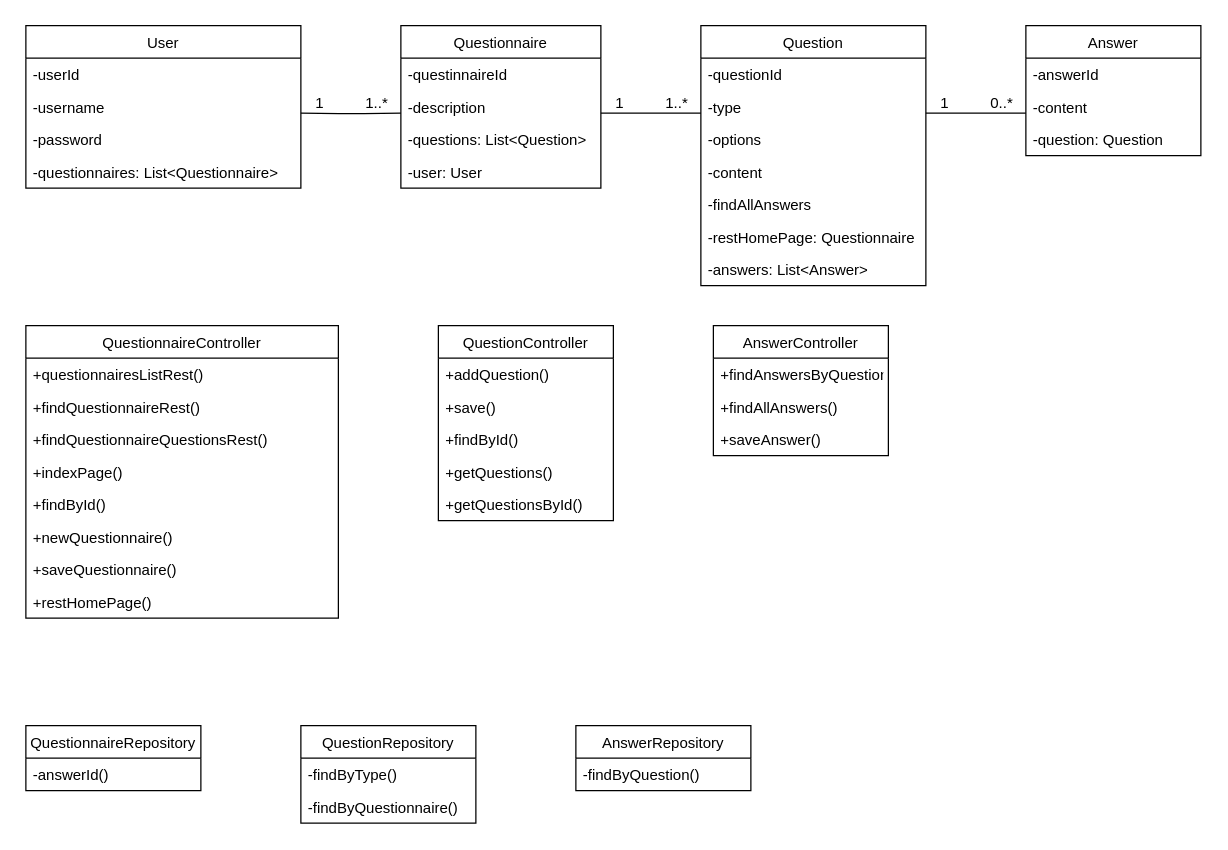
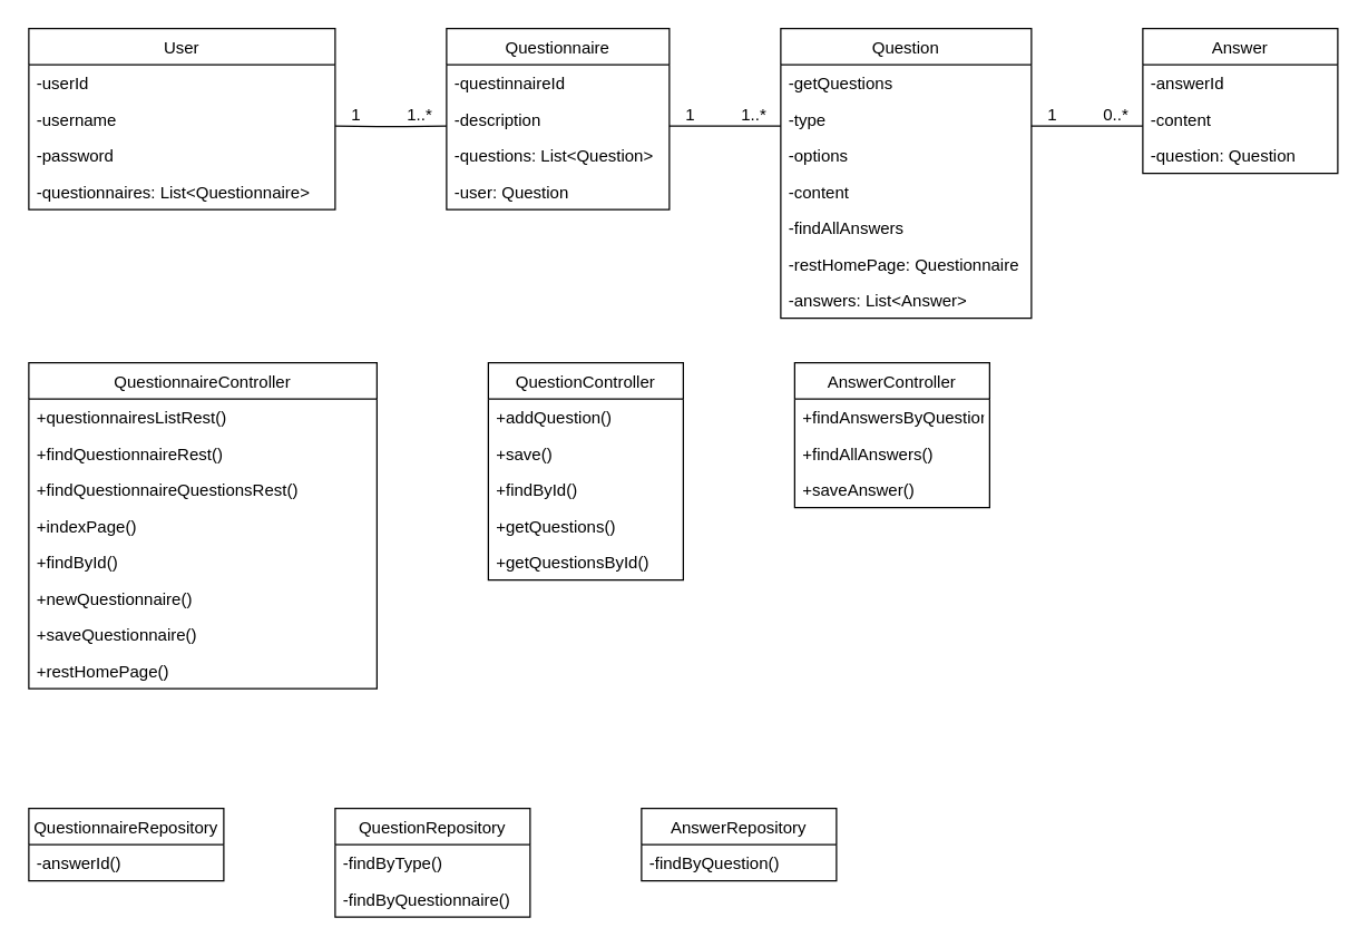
  <mxCell id="0" />
  <mxCell id="1" parent="0" />
  <mxCell id="2" value="Questionnaire" style="swimlane;fontStyle=0;childLayout=stackLayout;horizontal=1;startSize=26;fillColor=none;horizontalStack=0;resizeParent=1;resizeParentMax=0;resizeLast=0;collapsible=1;marginBottom=0;" parent="1" vertex="1"><mxGeometry x="320" y="20" width="160" height="130" as="geometry" /></mxCell>
  <mxCell id="3" value="-questinnaireId" style="text;strokeColor=none;fillColor=none;align=left;verticalAlign=top;spacingLeft=4;spacingRight=4;overflow=hidden;rotatable=0;points=[[0,0.5],[1,0.5]];portConstraint=eastwest;" parent="2" vertex="1"><mxGeometry y="26" width="160" height="26" as="geometry" /></mxCell>
  <mxCell id="4" value="-description" style="text;strokeColor=none;fillColor=none;align=left;verticalAlign=top;spacingLeft=4;spacingRight=4;overflow=hidden;rotatable=0;points=[[0,0.5],[1,0.5]];portConstraint=eastwest;" parent="2" vertex="1"><mxGeometry y="52" width="160" height="26" as="geometry" /></mxCell>
  <mxCell id="5" value="-questions: List&lt;Question&gt;" style="text;strokeColor=none;fillColor=none;align=left;verticalAlign=top;spacingLeft=4;spacingRight=4;overflow=hidden;rotatable=0;points=[[0,0.5],[1,0.5]];portConstraint=eastwest;" parent="2" vertex="1"><mxGeometry y="78" width="160" height="26" as="geometry" /></mxCell>
- <mxCell id="6" value="-user: User" style="text;strokeColor=none;fillColor=none;align=left;verticalAlign=top;spacingLeft=4;spacingRight=4;overflow=hidden;rotatable=0;points=[[0,0.5],[1,0.5]];portConstraint=eastwest;" parent="2" vertex="1"><mxGeometry y="104" width="160" height="26" as="geometry" /></mxCell>
+ <mxCell id="6" value="-user: Question" style="text;strokeColor=none;fillColor=none;align=left;verticalAlign=top;spacingLeft=4;spacingRight=4;overflow=hidden;rotatable=0;points=[[0,0.5],[1,0.5]];portConstraint=eastwest;" parent="2" vertex="1"><mxGeometry y="104" width="160" height="26" as="geometry" /></mxCell>
  <mxCell id="7" value="User" style="swimlane;fontStyle=0;childLayout=stackLayout;horizontal=1;startSize=26;fillColor=none;horizontalStack=0;resizeParent=1;resizeParentMax=0;resizeLast=0;collapsible=1;marginBottom=0;" parent="1" vertex="1"><mxGeometry x="20" y="20" width="220" height="130" as="geometry" /></mxCell>
  <mxCell id="8" value="-userId" style="text;strokeColor=none;fillColor=none;align=left;verticalAlign=top;spacingLeft=4;spacingRight=4;overflow=hidden;rotatable=0;points=[[0,0.5],[1,0.5]];portConstraint=eastwest;" parent="7" vertex="1"><mxGeometry y="26" width="220" height="26" as="geometry" /></mxCell>
  <mxCell id="9" value="-username" style="text;strokeColor=none;fillColor=none;align=left;verticalAlign=top;spacingLeft=4;spacingRight=4;overflow=hidden;rotatable=0;points=[[0,0.5],[1,0.5]];portConstraint=eastwest;" parent="7" vertex="1"><mxGeometry y="52" width="220" height="26" as="geometry" /></mxCell>
  <mxCell id="10" value="-password" style="text;strokeColor=none;fillColor=none;align=left;verticalAlign=top;spacingLeft=4;spacingRight=4;overflow=hidden;rotatable=0;points=[[0,0.5],[1,0.5]];portConstraint=eastwest;" parent="7" vertex="1"><mxGeometry y="78" width="220" height="26" as="geometry" /></mxCell>
  <mxCell id="11" value="-questionnaires: List&lt;Questionnaire&gt;" style="text;strokeColor=none;fillColor=none;align=left;verticalAlign=top;spacingLeft=4;spacingRight=4;overflow=hidden;rotatable=0;points=[[0,0.5],[1,0.5]];portConstraint=eastwest;" parent="7" vertex="1"><mxGeometry y="104" width="220" height="26" as="geometry" /></mxCell>
  <mxCell id="12" value="Question" style="swimlane;fontStyle=0;childLayout=stackLayout;horizontal=1;startSize=26;fillColor=none;horizontalStack=0;resizeParent=1;resizeParentMax=0;resizeLast=0;collapsible=1;marginBottom=0;" parent="1" vertex="1"><mxGeometry x="560" y="20" width="180" height="208" as="geometry" /></mxCell>
- <mxCell id="13" value="-questionId" style="text;strokeColor=none;fillColor=none;align=left;verticalAlign=top;spacingLeft=4;spacingRight=4;overflow=hidden;rotatable=0;points=[[0,0.5],[1,0.5]];portConstraint=eastwest;" parent="12" vertex="1"><mxGeometry y="26" width="180" height="26" as="geometry" /></mxCell>
+ <mxCell id="13" value="-getQuestions" style="text;strokeColor=none;fillColor=none;align=left;verticalAlign=top;spacingLeft=4;spacingRight=4;overflow=hidden;rotatable=0;points=[[0,0.5],[1,0.5]];portConstraint=eastwest;" parent="12" vertex="1"><mxGeometry y="26" width="180" height="26" as="geometry" /></mxCell>
  <mxCell id="14" value="-type" style="text;strokeColor=none;fillColor=none;align=left;verticalAlign=top;spacingLeft=4;spacingRight=4;overflow=hidden;rotatable=0;points=[[0,0.5],[1,0.5]];portConstraint=eastwest;" parent="12" vertex="1"><mxGeometry y="52" width="180" height="26" as="geometry" /></mxCell>
  <mxCell id="15" value="-options" style="text;strokeColor=none;fillColor=none;align=left;verticalAlign=top;spacingLeft=4;spacingRight=4;overflow=hidden;rotatable=0;points=[[0,0.5],[1,0.5]];portConstraint=eastwest;" vertex="1" parent="12"><mxGeometry y="78" width="180" height="26" as="geometry" /></mxCell>
  <mxCell id="16" value="-content" style="text;strokeColor=none;fillColor=none;align=left;verticalAlign=top;spacingLeft=4;spacingRight=4;overflow=hidden;rotatable=0;points=[[0,0.5],[1,0.5]];portConstraint=eastwest;" parent="12" vertex="1"><mxGeometry y="104" width="180" height="26" as="geometry" /></mxCell>
  <mxCell id="17" value="-findAllAnswers" style="text;strokeColor=none;fillColor=none;align=left;verticalAlign=top;spacingLeft=4;spacingRight=4;overflow=hidden;rotatable=0;points=[[0,0.5],[1,0.5]];portConstraint=eastwest;" parent="12" vertex="1"><mxGeometry y="130" width="180" height="26" as="geometry" /></mxCell>
  <mxCell id="18" value="-restHomePage: Questionnaire" style="text;strokeColor=none;fillColor=none;align=left;verticalAlign=top;spacingLeft=4;spacingRight=4;overflow=hidden;rotatable=0;points=[[0,0.5],[1,0.5]];portConstraint=eastwest;" parent="12" vertex="1"><mxGeometry y="156" width="180" height="26" as="geometry" /></mxCell>
  <mxCell id="19" value="-answers: List&lt;Answer&gt;" style="text;strokeColor=none;fillColor=none;align=left;verticalAlign=top;spacingLeft=4;spacingRight=4;overflow=hidden;rotatable=0;points=[[0,0.5],[1,0.5]];portConstraint=eastwest;" parent="12" vertex="1"><mxGeometry y="182" width="180" height="26" as="geometry" /></mxCell>
  <mxCell id="20" value="Answer" style="swimlane;fontStyle=0;childLayout=stackLayout;horizontal=1;startSize=26;fillColor=none;horizontalStack=0;resizeParent=1;resizeParentMax=0;resizeLast=0;collapsible=1;marginBottom=0;" parent="1" vertex="1"><mxGeometry x="820" y="20" width="140" height="104" as="geometry" /></mxCell>
  <mxCell id="21" value="-answerId" style="text;strokeColor=none;fillColor=none;align=left;verticalAlign=top;spacingLeft=4;spacingRight=4;overflow=hidden;rotatable=0;points=[[0,0.5],[1,0.5]];portConstraint=eastwest;" parent="20" vertex="1"><mxGeometry y="26" width="140" height="26" as="geometry" /></mxCell>
  <mxCell id="22" value="-content" style="text;strokeColor=none;fillColor=none;align=left;verticalAlign=top;spacingLeft=4;spacingRight=4;overflow=hidden;rotatable=0;points=[[0,0.5],[1,0.5]];portConstraint=eastwest;" parent="20" vertex="1"><mxGeometry y="52" width="140" height="26" as="geometry" /></mxCell>
  <mxCell id="23" value="-question: Question" style="text;strokeColor=none;fillColor=none;align=left;verticalAlign=top;spacingLeft=4;spacingRight=4;overflow=hidden;rotatable=0;points=[[0,0.5],[1,0.5]];portConstraint=eastwest;" parent="20" vertex="1"><mxGeometry y="78" width="140" height="26" as="geometry" /></mxCell>
  <mxCell id="24" value="" style="endArrow=none;html=1;edgeStyle=orthogonalEdgeStyle;entryX=0;entryY=0.692;entryDx=0;entryDy=0;entryPerimeter=0;" parent="1" target="4" edge="1"><mxGeometry relative="1" as="geometry"><mxPoint x="240" y="90" as="sourcePoint" /><mxPoint x="310" y="90" as="targetPoint" /></mxGeometry></mxCell>
  <mxCell id="25" value="&lt;font style=&quot;font-size: 12px&quot;&gt;1&lt;/font&gt;" style="resizable=0;html=1;align=left;verticalAlign=bottom;labelBackgroundColor=#ffffff;fontSize=10;" parent="24" connectable="0" vertex="1"><mxGeometry x="-1" relative="1" as="geometry"><mxPoint x="10" as="offset" /></mxGeometry></mxCell>
  <mxCell id="26" value="&lt;font style=&quot;font-size: 12px&quot;&gt;1..*&lt;/font&gt;" style="resizable=0;html=1;align=right;verticalAlign=bottom;labelBackgroundColor=#ffffff;fontSize=10;" parent="24" connectable="0" vertex="1"><mxGeometry x="1" relative="1" as="geometry"><mxPoint x="-10" as="offset" /></mxGeometry></mxCell>
  <mxCell id="27" value="" style="endArrow=none;html=1;edgeStyle=orthogonalEdgeStyle;entryX=0;entryY=0.692;entryDx=0;entryDy=0;entryPerimeter=0;" parent="1" edge="1"><mxGeometry relative="1" as="geometry"><mxPoint x="480" y="90.01" as="sourcePoint" /><mxPoint x="560" y="90.002" as="targetPoint" /></mxGeometry></mxCell>
  <mxCell id="28" value="&lt;font style=&quot;font-size: 12px&quot;&gt;1&lt;/font&gt;" style="resizable=0;html=1;align=left;verticalAlign=bottom;labelBackgroundColor=#ffffff;fontSize=10;" parent="27" connectable="0" vertex="1"><mxGeometry x="-1" relative="1" as="geometry"><mxPoint x="10" as="offset" /></mxGeometry></mxCell>
  <mxCell id="29" value="&lt;font style=&quot;font-size: 12px&quot;&gt;1..*&lt;/font&gt;" style="resizable=0;html=1;align=right;verticalAlign=bottom;labelBackgroundColor=#ffffff;fontSize=10;" parent="27" connectable="0" vertex="1"><mxGeometry x="1" relative="1" as="geometry"><mxPoint x="-10" as="offset" /></mxGeometry></mxCell>
  <mxCell id="30" value="" style="endArrow=none;html=1;edgeStyle=orthogonalEdgeStyle;entryX=0;entryY=0.692;entryDx=0;entryDy=0;entryPerimeter=0;" parent="1" edge="1"><mxGeometry relative="1" as="geometry"><mxPoint x="740" y="90.01" as="sourcePoint" /><mxPoint x="820" y="90.002" as="targetPoint" /></mxGeometry></mxCell>
  <mxCell id="31" value="&lt;font style=&quot;font-size: 12px&quot;&gt;1&lt;/font&gt;" style="resizable=0;html=1;align=left;verticalAlign=bottom;labelBackgroundColor=#ffffff;fontSize=10;" parent="30" connectable="0" vertex="1"><mxGeometry x="-1" relative="1" as="geometry"><mxPoint x="10" as="offset" /></mxGeometry></mxCell>
  <mxCell id="32" value="&lt;font style=&quot;font-size: 12px&quot;&gt;0..*&lt;/font&gt;" style="resizable=0;html=1;align=right;verticalAlign=bottom;labelBackgroundColor=#ffffff;fontSize=10;" parent="30" connectable="0" vertex="1"><mxGeometry x="1" relative="1" as="geometry"><mxPoint x="-10" as="offset" /></mxGeometry></mxCell>
  <mxCell id="33" value="QuestionnaireController" style="swimlane;fontStyle=0;childLayout=stackLayout;horizontal=1;startSize=26;fillColor=none;horizontalStack=0;resizeParent=1;resizeParentMax=0;resizeLast=0;collapsible=1;marginBottom=0;" parent="1" vertex="1"><mxGeometry x="20" y="260" width="250" height="234" as="geometry" /></mxCell>
  <mxCell id="34" value="+questionnairesListRest()" style="text;strokeColor=none;fillColor=none;align=left;verticalAlign=top;spacingLeft=4;spacingRight=4;overflow=hidden;rotatable=0;points=[[0,0.5],[1,0.5]];portConstraint=eastwest;" parent="33" vertex="1"><mxGeometry y="26" width="250" height="26" as="geometry" /></mxCell>
  <mxCell id="35" value="+findQuestionnaireRest()" style="text;strokeColor=none;fillColor=none;align=left;verticalAlign=top;spacingLeft=4;spacingRight=4;overflow=hidden;rotatable=0;points=[[0,0.5],[1,0.5]];portConstraint=eastwest;" parent="33" vertex="1"><mxGeometry y="52" width="250" height="26" as="geometry" /></mxCell>
  <mxCell id="36" value="+findQuestionnaireQuestionsRest()" style="text;strokeColor=none;fillColor=none;align=left;verticalAlign=top;spacingLeft=4;spacingRight=4;overflow=hidden;rotatable=0;points=[[0,0.5],[1,0.5]];portConstraint=eastwest;" parent="33" vertex="1"><mxGeometry y="78" width="250" height="26" as="geometry" /></mxCell>
  <mxCell id="37" value="+indexPage()" style="text;strokeColor=none;fillColor=none;align=left;verticalAlign=top;spacingLeft=4;spacingRight=4;overflow=hidden;rotatable=0;points=[[0,0.5],[1,0.5]];portConstraint=eastwest;" parent="33" vertex="1"><mxGeometry y="104" width="250" height="26" as="geometry" /></mxCell>
  <mxCell id="38" value="+findById()" style="text;strokeColor=none;fillColor=none;align=left;verticalAlign=top;spacingLeft=4;spacingRight=4;overflow=hidden;rotatable=0;points=[[0,0.5],[1,0.5]];portConstraint=eastwest;" parent="33" vertex="1"><mxGeometry y="130" width="250" height="26" as="geometry" /></mxCell>
  <mxCell id="39" value="+newQuestionnaire()" style="text;strokeColor=none;fillColor=none;align=left;verticalAlign=top;spacingLeft=4;spacingRight=4;overflow=hidden;rotatable=0;points=[[0,0.5],[1,0.5]];portConstraint=eastwest;" parent="33" vertex="1"><mxGeometry y="156" width="250" height="26" as="geometry" /></mxCell>
  <mxCell id="40" value="+saveQuestionnaire()" style="text;strokeColor=none;fillColor=none;align=left;verticalAlign=top;spacingLeft=4;spacingRight=4;overflow=hidden;rotatable=0;points=[[0,0.5],[1,0.5]];portConstraint=eastwest;" parent="33" vertex="1"><mxGeometry y="182" width="250" height="26" as="geometry" /></mxCell>
  <mxCell id="41" value="+restHomePage()" style="text;strokeColor=none;fillColor=none;align=left;verticalAlign=top;spacingLeft=4;spacingRight=4;overflow=hidden;rotatable=0;points=[[0,0.5],[1,0.5]];portConstraint=eastwest;" parent="33" vertex="1"><mxGeometry y="208" width="250" height="26" as="geometry" /></mxCell>
  <mxCell id="42" value="QuestionController" style="swimlane;fontStyle=0;childLayout=stackLayout;horizontal=1;startSize=26;fillColor=none;horizontalStack=0;resizeParent=1;resizeParentMax=0;resizeLast=0;collapsible=1;marginBottom=0;" parent="1" vertex="1"><mxGeometry x="350" y="260" width="140" height="156" as="geometry" /></mxCell>
  <mxCell id="43" value="+addQuestion()" style="text;strokeColor=none;fillColor=none;align=left;verticalAlign=top;spacingLeft=4;spacingRight=4;overflow=hidden;rotatable=0;points=[[0,0.5],[1,0.5]];portConstraint=eastwest;" parent="42" vertex="1"><mxGeometry y="26" width="140" height="26" as="geometry" /></mxCell>
  <mxCell id="44" value="+save()" style="text;strokeColor=none;fillColor=none;align=left;verticalAlign=top;spacingLeft=4;spacingRight=4;overflow=hidden;rotatable=0;points=[[0,0.5],[1,0.5]];portConstraint=eastwest;" parent="42" vertex="1"><mxGeometry y="52" width="140" height="26" as="geometry" /></mxCell>
  <mxCell id="45" value="+findById()" style="text;strokeColor=none;fillColor=none;align=left;verticalAlign=top;spacingLeft=4;spacingRight=4;overflow=hidden;rotatable=0;points=[[0,0.5],[1,0.5]];portConstraint=eastwest;" parent="42" vertex="1"><mxGeometry y="78" width="140" height="26" as="geometry" /></mxCell>
  <mxCell id="46" value="+getQuestions()" style="text;strokeColor=none;fillColor=none;align=left;verticalAlign=top;spacingLeft=4;spacingRight=4;overflow=hidden;rotatable=0;points=[[0,0.5],[1,0.5]];portConstraint=eastwest;" parent="42" vertex="1"><mxGeometry y="104" width="140" height="26" as="geometry" /></mxCell>
  <mxCell id="47" value="+getQuestionsById()" style="text;strokeColor=none;fillColor=none;align=left;verticalAlign=top;spacingLeft=4;spacingRight=4;overflow=hidden;rotatable=0;points=[[0,0.5],[1,0.5]];portConstraint=eastwest;" parent="42" vertex="1"><mxGeometry y="130" width="140" height="26" as="geometry" /></mxCell>
  <mxCell id="48" value="AnswerController" style="swimlane;fontStyle=0;childLayout=stackLayout;horizontal=1;startSize=26;fillColor=none;horizontalStack=0;resizeParent=1;resizeParentMax=0;resizeLast=0;collapsible=1;marginBottom=0;" parent="1" vertex="1"><mxGeometry x="570" y="260" width="140" height="104" as="geometry" /></mxCell>
  <mxCell id="49" value="+findAnswersByQuestion()" style="text;strokeColor=none;fillColor=none;align=left;verticalAlign=top;spacingLeft=4;spacingRight=4;overflow=hidden;rotatable=0;points=[[0,0.5],[1,0.5]];portConstraint=eastwest;" parent="48" vertex="1"><mxGeometry y="26" width="140" height="26" as="geometry" /></mxCell>
  <mxCell id="50" value="+findAllAnswers()" style="text;strokeColor=none;fillColor=none;align=left;verticalAlign=top;spacingLeft=4;spacingRight=4;overflow=hidden;rotatable=0;points=[[0,0.5],[1,0.5]];portConstraint=eastwest;" parent="48" vertex="1"><mxGeometry y="52" width="140" height="26" as="geometry" /></mxCell>
  <mxCell id="51" value="+saveAnswer()" style="text;strokeColor=none;fillColor=none;align=left;verticalAlign=top;spacingLeft=4;spacingRight=4;overflow=hidden;rotatable=0;points=[[0,0.5],[1,0.5]];portConstraint=eastwest;" parent="48" vertex="1"><mxGeometry y="78" width="140" height="26" as="geometry" /></mxCell>
  <mxCell id="52" value="QuestionnaireRepository" style="swimlane;fontStyle=0;childLayout=stackLayout;horizontal=1;startSize=26;fillColor=none;horizontalStack=0;resizeParent=1;resizeParentMax=0;resizeLast=0;collapsible=1;marginBottom=0;" parent="1" vertex="1"><mxGeometry x="20" y="580" width="140" height="52" as="geometry" /></mxCell>
  <mxCell id="53" value="-answerId()" style="text;strokeColor=none;fillColor=none;align=left;verticalAlign=top;spacingLeft=4;spacingRight=4;overflow=hidden;rotatable=0;points=[[0,0.5],[1,0.5]];portConstraint=eastwest;" parent="52" vertex="1"><mxGeometry y="26" width="140" height="26" as="geometry" /></mxCell>
  <mxCell id="54" value="QuestionRepository" style="swimlane;fontStyle=0;childLayout=stackLayout;horizontal=1;startSize=26;fillColor=none;horizontalStack=0;resizeParent=1;resizeParentMax=0;resizeLast=0;collapsible=1;marginBottom=0;" parent="1" vertex="1"><mxGeometry x="240" y="580" width="140" height="78" as="geometry" /></mxCell>
  <mxCell id="55" value="-findByType()" style="text;strokeColor=none;fillColor=none;align=left;verticalAlign=top;spacingLeft=4;spacingRight=4;overflow=hidden;rotatable=0;points=[[0,0.5],[1,0.5]];portConstraint=eastwest;" parent="54" vertex="1"><mxGeometry y="26" width="140" height="26" as="geometry" /></mxCell>
  <mxCell id="56" value="-findByQuestionnaire()" style="text;strokeColor=none;fillColor=none;align=left;verticalAlign=top;spacingLeft=4;spacingRight=4;overflow=hidden;rotatable=0;points=[[0,0.5],[1,0.5]];portConstraint=eastwest;" parent="54" vertex="1"><mxGeometry y="52" width="140" height="26" as="geometry" /></mxCell>
  <mxCell id="57" value="AnswerRepository" style="swimlane;fontStyle=0;childLayout=stackLayout;horizontal=1;startSize=26;fillColor=none;horizontalStack=0;resizeParent=1;resizeParentMax=0;resizeLast=0;collapsible=1;marginBottom=0;" parent="1" vertex="1"><mxGeometry x="460" y="580" width="140" height="52" as="geometry" /></mxCell>
  <mxCell id="58" value="-findByQuestion()" style="text;strokeColor=none;fillColor=none;align=left;verticalAlign=top;spacingLeft=4;spacingRight=4;overflow=hidden;rotatable=0;points=[[0,0.5],[1,0.5]];portConstraint=eastwest;" parent="57" vertex="1"><mxGeometry y="26" width="140" height="26" as="geometry" /></mxCell>
